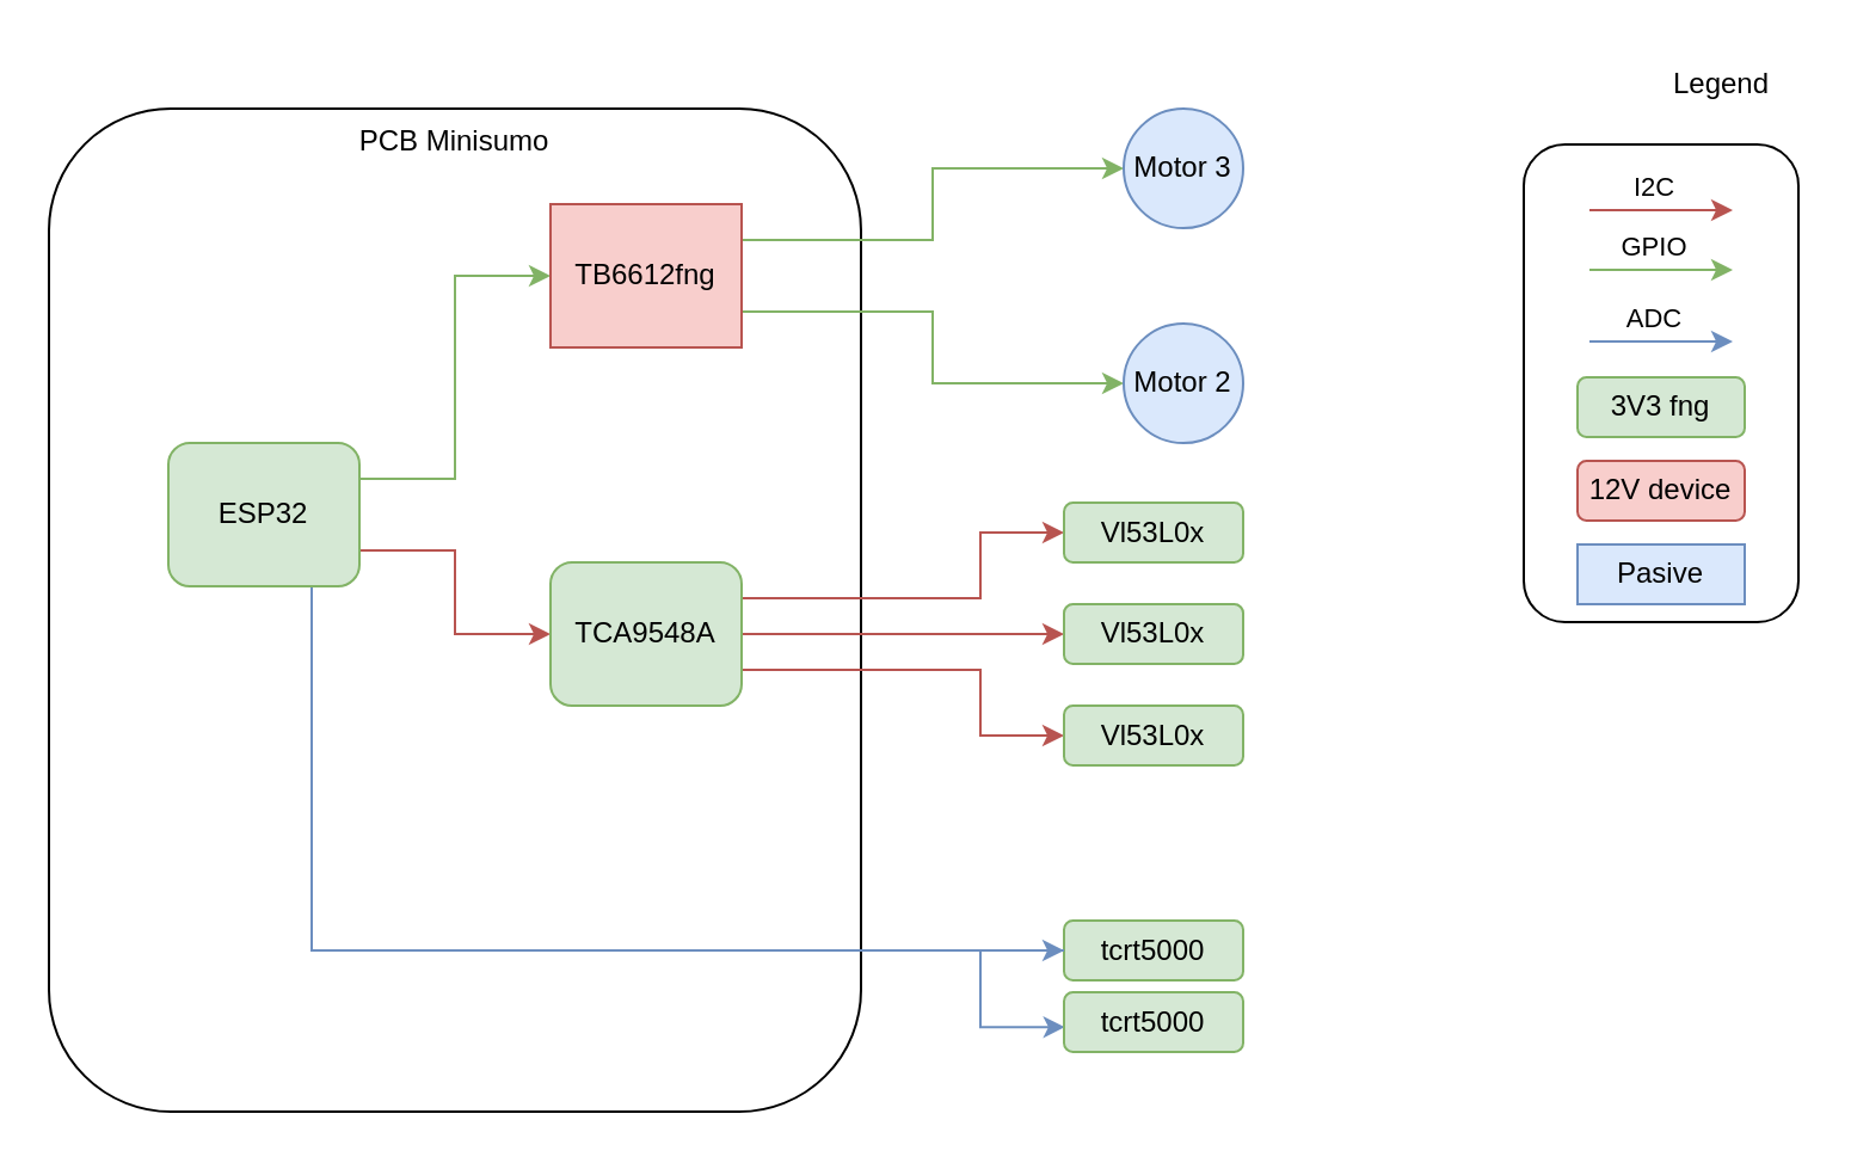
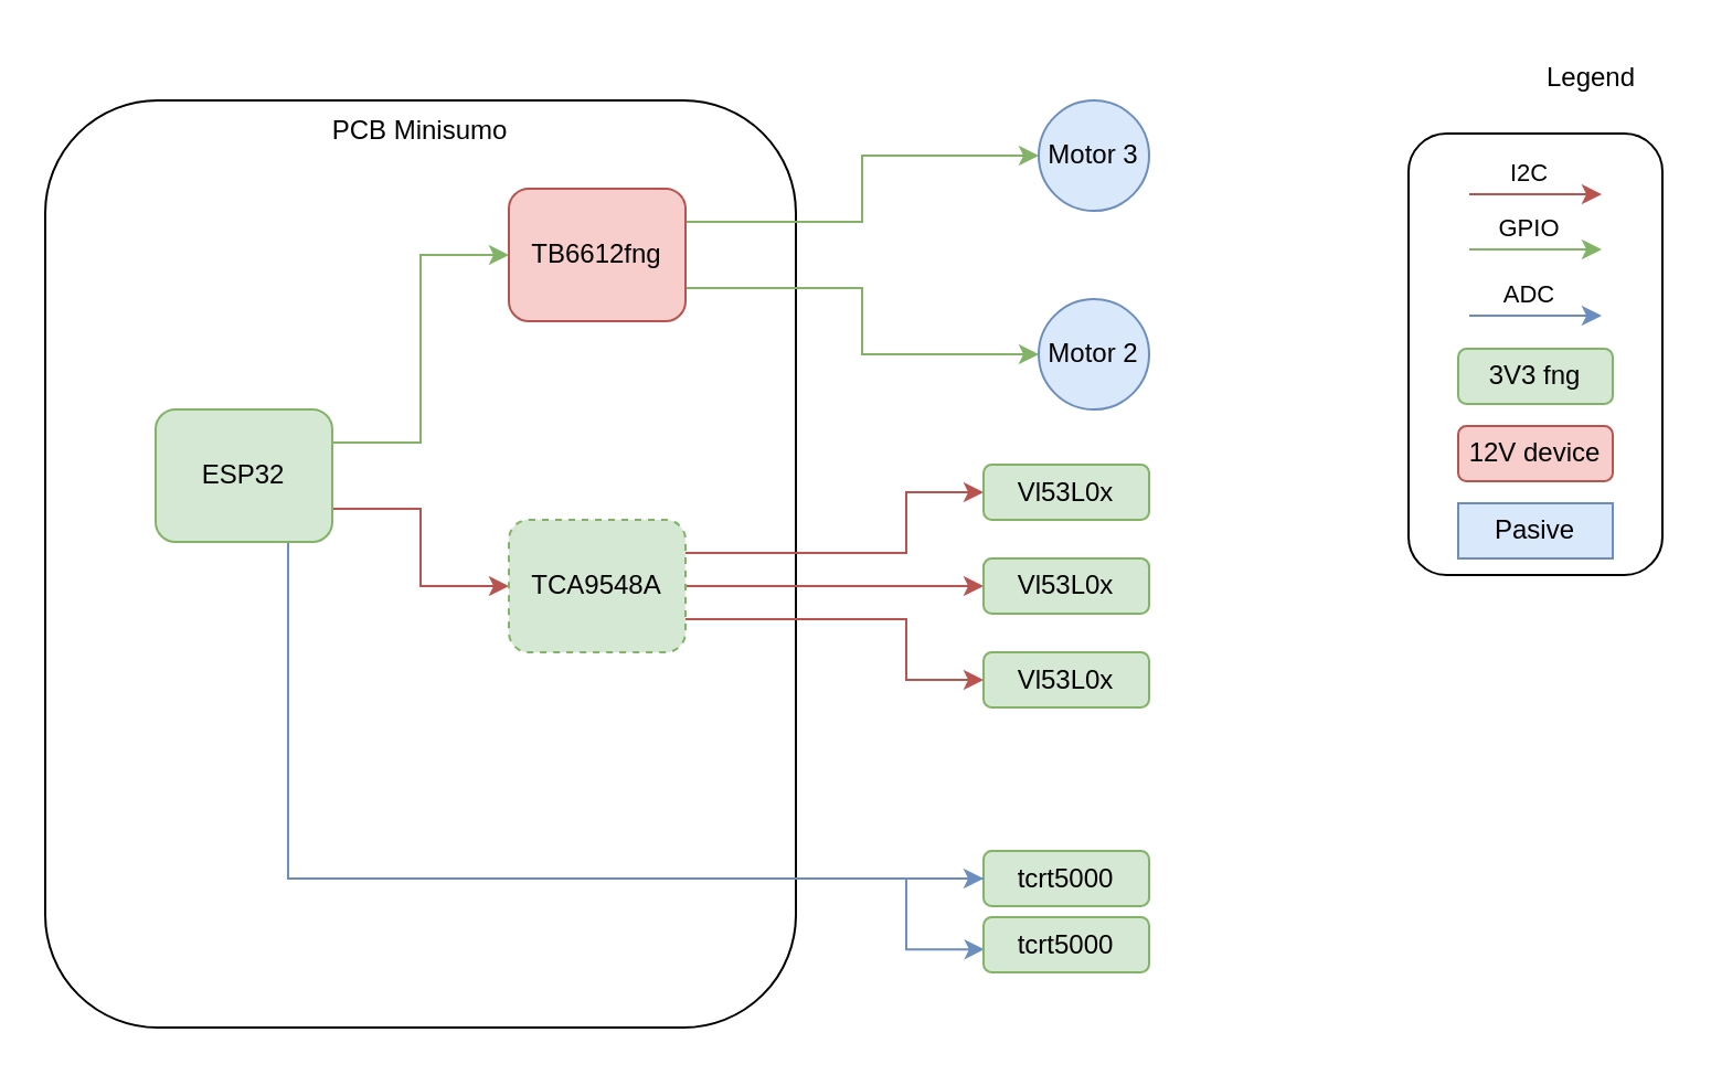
  <mxCell id="0" />
  <mxCell id="1" parent="0" />
  <mxCell id="2" value="" style="rounded=1;whiteSpace=wrap;html=1;" vertex="1" parent="1"><mxGeometry x="637.5" y="60" width="115" height="200" as="geometry" /></mxCell>
  <mxCell id="3" value="PCB Minisumo" style="rounded=1;whiteSpace=wrap;html=1;align=center;verticalAlign=top;" vertex="1" parent="1"><mxGeometry x="20" y="45" width="340" height="420" as="geometry" /></mxCell>
  <mxCell id="4" style="edgeStyle=orthogonalEdgeStyle;rounded=0;orthogonalLoop=1;jettySize=auto;html=1;exitX=1;exitY=0.25;exitDx=0;exitDy=0;entryX=0;entryY=0.5;entryDx=0;entryDy=0;fillColor=#d5e8d4;strokeColor=#82b366;" edge="1" parent="1" source="7" target="10"><mxGeometry relative="1" as="geometry" /></mxCell>
  <mxCell id="5" style="edgeStyle=orthogonalEdgeStyle;rounded=0;orthogonalLoop=1;jettySize=auto;html=1;exitX=1;exitY=0.75;exitDx=0;exitDy=0;entryX=0;entryY=0.5;entryDx=0;entryDy=0;fillColor=#f8cecc;strokeColor=#b85450;" edge="1" parent="1" source="7" target="14"><mxGeometry relative="1" as="geometry" /></mxCell>
  <mxCell id="6" style="edgeStyle=orthogonalEdgeStyle;rounded=0;orthogonalLoop=1;jettySize=auto;html=1;exitX=0.75;exitY=1;exitDx=0;exitDy=0;entryX=0;entryY=0.5;entryDx=0;entryDy=0;fillColor=#dae8fc;strokeColor=#6c8ebf;" edge="1" parent="1" source="7" target="30"><mxGeometry relative="1" as="geometry" /></mxCell>
  <mxCell id="7" value="ESP32" style="rounded=1;whiteSpace=wrap;html=1;fillColor=#d5e8d4;strokeColor=#82b366;" vertex="1" parent="1"><mxGeometry x="70" y="185" width="80" height="60" as="geometry" /></mxCell>
  <mxCell id="8" style="edgeStyle=orthogonalEdgeStyle;rounded=0;orthogonalLoop=1;jettySize=auto;html=1;exitX=1;exitY=0.25;exitDx=0;exitDy=0;entryX=0;entryY=0.5;entryDx=0;entryDy=0;fillColor=#d5e8d4;strokeColor=#82b366;" edge="1" parent="1" source="10" target="15"><mxGeometry relative="1" as="geometry" /></mxCell>
  <mxCell id="9" style="edgeStyle=orthogonalEdgeStyle;rounded=0;orthogonalLoop=1;jettySize=auto;html=1;exitX=1;exitY=0.75;exitDx=0;exitDy=0;entryX=0;entryY=0.5;entryDx=0;entryDy=0;fillColor=#d5e8d4;strokeColor=#82b366;" edge="1" parent="1" source="10" target="16"><mxGeometry relative="1" as="geometry" /></mxCell>
- <mxCell id="10" value="TB6612fng" style="whiteSpace=wrap;html=1;fillColor=#f8cecc;strokeColor=#b85450;rounded=0;" vertex="1" parent="1"><mxGeometry x="230" y="85" width="80" height="60" as="geometry" /></mxCell>
+ <mxCell id="10" value="TB6612fng" style="rounded=1;whiteSpace=wrap;html=1;fillColor=#f8cecc;strokeColor=#b85450;" vertex="1" parent="1"><mxGeometry x="230" y="85" width="80" height="60" as="geometry" /></mxCell>
  <mxCell id="11" style="edgeStyle=orthogonalEdgeStyle;rounded=0;orthogonalLoop=1;jettySize=auto;html=1;exitX=1;exitY=0.5;exitDx=0;exitDy=0;entryX=0;entryY=0.5;entryDx=0;entryDy=0;fillColor=#f8cecc;strokeColor=#b85450;" edge="1" parent="1" source="14" target="18"><mxGeometry relative="1" as="geometry"><Array as="points"><mxPoint x="420" y="265" /><mxPoint x="420" y="265" /></Array></mxGeometry></mxCell>
  <mxCell id="12" style="edgeStyle=orthogonalEdgeStyle;rounded=0;orthogonalLoop=1;jettySize=auto;html=1;exitX=1;exitY=0.25;exitDx=0;exitDy=0;entryX=0;entryY=0.5;entryDx=0;entryDy=0;fillColor=#f8cecc;strokeColor=#b85450;" edge="1" parent="1" source="14" target="17"><mxGeometry relative="1" as="geometry"><Array as="points"><mxPoint x="410" y="250" /><mxPoint x="410" y="222" /></Array></mxGeometry></mxCell>
  <mxCell id="13" style="edgeStyle=orthogonalEdgeStyle;rounded=0;orthogonalLoop=1;jettySize=auto;html=1;exitX=1;exitY=0.75;exitDx=0;exitDy=0;entryX=0;entryY=0.5;entryDx=0;entryDy=0;fillColor=#f8cecc;strokeColor=#b85450;" edge="1" parent="1" source="14" target="19"><mxGeometry relative="1" as="geometry"><Array as="points"><mxPoint x="410" y="280" /><mxPoint x="410" y="308" /></Array></mxGeometry></mxCell>
- <mxCell id="14" value="TCA9548A" style="rounded=1;whiteSpace=wrap;html=1;fillColor=#d5e8d4;strokeColor=#82b366;" vertex="1" parent="1"><mxGeometry x="230" y="235" width="80" height="60" as="geometry" /></mxCell>
+ <mxCell id="14" value="TCA9548A" style="rounded=1;whiteSpace=wrap;html=1;fillColor=#d5e8d4;strokeColor=#82b366;dashed=1;" vertex="1" parent="1"><mxGeometry x="230" y="235" width="80" height="60" as="geometry" /></mxCell>
  <mxCell id="15" value="Motor 3" style="ellipse;whiteSpace=wrap;html=1;aspect=fixed;fillColor=#dae8fc;strokeColor=#6c8ebf;" vertex="1" parent="1"><mxGeometry x="470" y="45" width="50" height="50" as="geometry" /></mxCell>
  <mxCell id="16" value="Motor 2" style="ellipse;whiteSpace=wrap;html=1;aspect=fixed;fillColor=#dae8fc;strokeColor=#6c8ebf;" vertex="1" parent="1"><mxGeometry x="470" y="135" width="50" height="50" as="geometry" /></mxCell>
  <mxCell id="17" value="Vl53L0x" style="rounded=1;whiteSpace=wrap;html=1;fillColor=#d5e8d4;strokeColor=#82b366;" vertex="1" parent="1"><mxGeometry x="445" y="210" width="75" height="25" as="geometry" /></mxCell>
  <mxCell id="18" value="Vl53L0x" style="rounded=1;whiteSpace=wrap;html=1;fillColor=#d5e8d4;strokeColor=#82b366;" vertex="1" parent="1"><mxGeometry x="445" y="252.5" width="75" height="25" as="geometry" /></mxCell>
  <mxCell id="19" value="Vl53L0x" style="rounded=1;whiteSpace=wrap;html=1;fillColor=#d5e8d4;strokeColor=#82b366;" vertex="1" parent="1"><mxGeometry x="445" y="295" width="75" height="25" as="geometry" /></mxCell>
  <mxCell id="20" style="edgeStyle=orthogonalEdgeStyle;rounded=0;orthogonalLoop=1;jettySize=auto;html=1;fillColor=#f8cecc;strokeColor=#b85450;" edge="1" parent="1"><mxGeometry relative="1" as="geometry"><mxPoint x="665" y="87.5" as="sourcePoint" /><mxPoint x="725" y="87.5" as="targetPoint" /></mxGeometry></mxCell>
  <mxCell id="21" value="I2C" style="edgeLabel;html=1;align=center;verticalAlign=middle;resizable=0;points=[];" vertex="1" connectable="0" parent="20"><mxGeometry x="0.048" y="-2" relative="1" as="geometry"><mxPoint x="-5" y="-12" as="offset" /></mxGeometry></mxCell>
  <mxCell id="22" style="edgeStyle=orthogonalEdgeStyle;rounded=0;orthogonalLoop=1;jettySize=auto;html=1;fillColor=#d5e8d4;strokeColor=#82b366;" edge="1" parent="1"><mxGeometry relative="1" as="geometry"><mxPoint x="665" y="112.5" as="sourcePoint" /><mxPoint x="725" y="112.5" as="targetPoint" /></mxGeometry></mxCell>
  <mxCell id="23" value="GPIO" style="edgeLabel;html=1;align=center;verticalAlign=middle;resizable=0;points=[];" vertex="1" connectable="0" parent="22"><mxGeometry x="0.048" y="-2" relative="1" as="geometry"><mxPoint x="-5" y="-12" as="offset" /></mxGeometry></mxCell>
  <mxCell id="24" style="edgeStyle=orthogonalEdgeStyle;rounded=0;orthogonalLoop=1;jettySize=auto;html=1;fillColor=#dae8fc;strokeColor=#6c8ebf;" edge="1" parent="1"><mxGeometry relative="1" as="geometry"><mxPoint x="665" y="142.5" as="sourcePoint" /><mxPoint x="725" y="142.5" as="targetPoint" /></mxGeometry></mxCell>
  <mxCell id="25" value="ADC" style="edgeLabel;html=1;align=center;verticalAlign=middle;resizable=0;points=[];" vertex="1" connectable="0" parent="24"><mxGeometry x="0.048" y="-2" relative="1" as="geometry"><mxPoint x="-5" y="-12" as="offset" /></mxGeometry></mxCell>
  <mxCell id="26" value="3V3 fng" style="rounded=1;whiteSpace=wrap;html=1;fillColor=#d5e8d4;strokeColor=#82b366;" vertex="1" parent="1"><mxGeometry x="660" y="157.5" width="70" height="25" as="geometry" /></mxCell>
  <mxCell id="27" value="12V device" style="rounded=1;whiteSpace=wrap;html=1;fillColor=#f8cecc;strokeColor=#b85450;" vertex="1" parent="1"><mxGeometry x="660" y="192.5" width="70" height="25" as="geometry" /></mxCell>
  <mxCell id="28" value="Pasive" style="whiteSpace=wrap;html=1;fillColor=#dae8fc;strokeColor=#6c8ebf;rounded=0;" vertex="1" parent="1"><mxGeometry x="660" y="227.5" width="70" height="25" as="geometry" /></mxCell>
  <mxCell id="29" value="Legend" style="text;html=1;align=center;verticalAlign=middle;resizable=0;points=[];autosize=1;strokeColor=none;fillColor=none;" vertex="1" parent="1"><mxGeometry x="690" y="20" width="60" height="30" as="geometry" /></mxCell>
  <mxCell id="30" value="tcrt5000" style="rounded=1;whiteSpace=wrap;html=1;fillColor=#d5e8d4;strokeColor=#82b366;" vertex="1" parent="1"><mxGeometry x="445" y="385" width="75" height="25" as="geometry" /></mxCell>
  <mxCell id="31" style="edgeStyle=orthogonalEdgeStyle;rounded=0;orthogonalLoop=1;jettySize=auto;html=1;exitX=0;exitY=0.5;exitDx=0;exitDy=0;entryX=0.005;entryY=0.583;entryDx=0;entryDy=0;entryPerimeter=0;fillColor=#dae8fc;strokeColor=#6c8ebf;" edge="1" parent="1" source="30" target="32"><mxGeometry relative="1" as="geometry"><mxPoint x="420" y="427.577" as="targetPoint" /><mxPoint x="420" y="399" as="sourcePoint" /><Array as="points"><mxPoint x="410" y="398" /><mxPoint x="410" y="429" /><mxPoint x="445" y="429" /></Array></mxGeometry></mxCell>
  <mxCell id="32" value="tcrt5000" style="rounded=1;whiteSpace=wrap;html=1;fillColor=#d5e8d4;strokeColor=#82b366;" vertex="1" parent="1"><mxGeometry x="445" y="415" width="75" height="25" as="geometry" /></mxCell>
